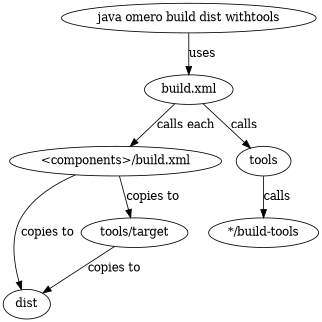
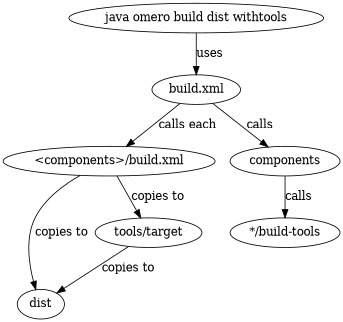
  digraph {
    "java omero build dist withtools"
    "build.xml"
    "<components>/build.xml"
-   tools
+   tools [label=components]
    dist
    "tools/target"
    "*/build-tools"
    "java omero build dist withtools" -> "build.xml" [label=uses]
    "build.xml" -> "<components>/build.xml" [label="calls each"]
    "build.xml" -> tools [label=calls]
    "<components>/build.xml" -> dist [label="copies to"]
    "<components>/build.xml" -> "tools/target" [label="copies to"]
    tools -> "*/build-tools" [label=calls]
    "tools/target" -> dist [label="copies to"]
  }
